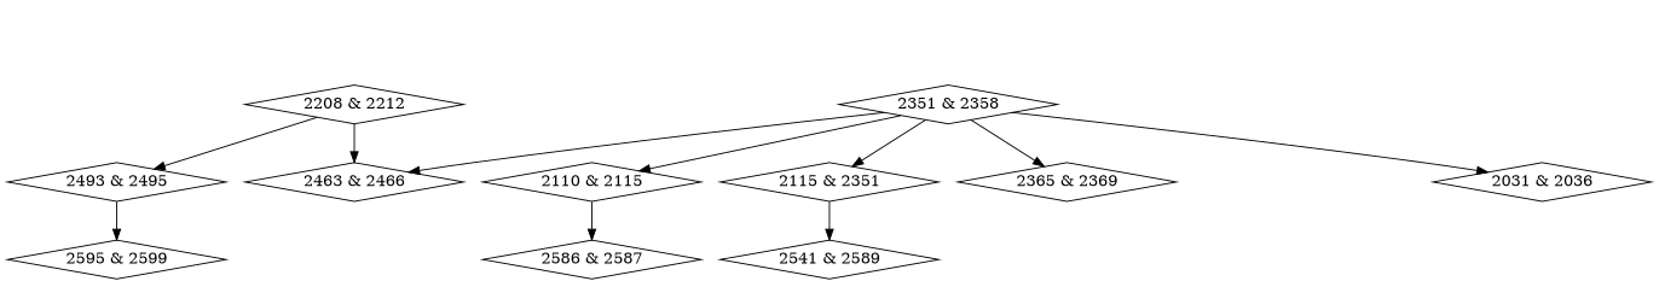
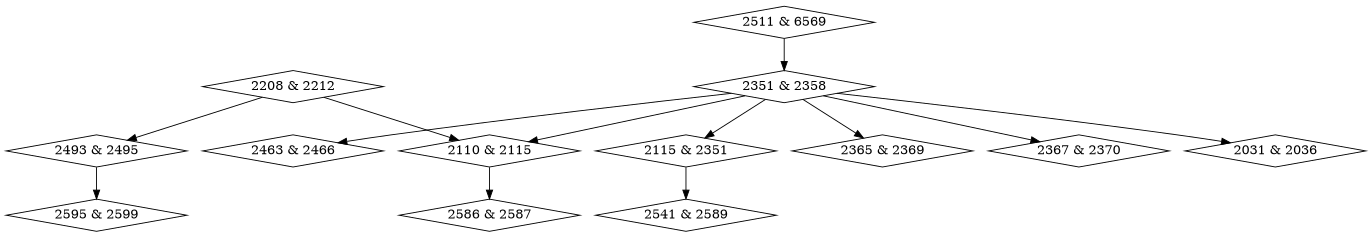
  digraph {
    node [shape=diamond]
    n1 [label="2031 & 2036"]
    n2 [label="2110 & 2115"]
    n3 [label="2586 & 2587"]
    n4 [label="2115 & 2351"]
    n5 [label="2541 & 2589"]
    n6 [label="2351 & 2358"]
    n7 [label="2365 & 2369"]
+   n8 [label="2367 & 2370"]
    n9 [label="2463 & 2466"]
    n10 [label="2208 & 2212"]
    n11 [label="2493 & 2495"]
    n12 [label="2595 & 2599"]
+   n13 [label="2511 & 6569"]
    n2 -> n3
    n4 -> n5
    n6 -> n1
    n6 -> n2
    n6 -> n4
    n6 -> n7
+   n6 -> n8
    n6 -> n9
-   n10 -> n9
+   n10 -> n2
    n10 -> n11
    n11 -> n12
+   n13 -> n6
  }
